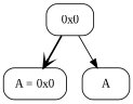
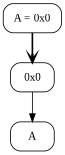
  digraph {
    fontname="Liberation Serif"
    node [fontname="Liberation Serif" shape=Mrecord]
    edge [fontname="Liberation Serif"]
    n1 [label=<<table border="0" cellborder="0" cellpadding="3"><tr><td align="left">A = 0x0</td></tr></table>>]
    n2 [label=<<table border="0" cellborder="0" cellpadding="3"><tr><td align="left">0x0</td></tr></table>>]
    n3 [label=<<table border="0" cellborder="0" cellpadding="3"><tr><td align="left">A</td></tr></table>>]
-   n2 -> n1 [arrowhead=vee style=bold]
+   n1 -> n2 [arrowhead=vee style=bold]
    n2 -> n3 [arrowhead=normal style=solid]
  }
